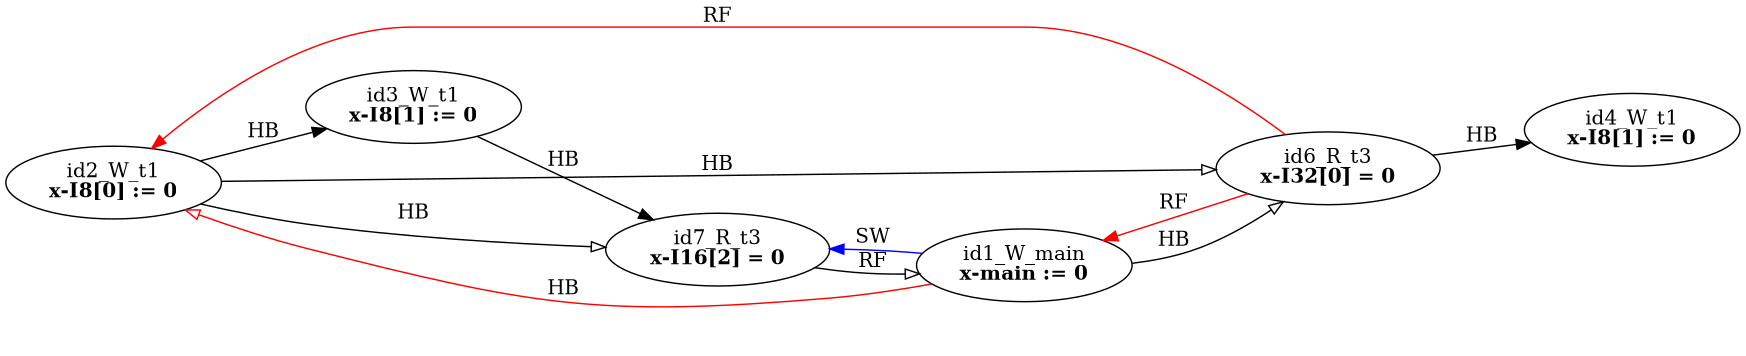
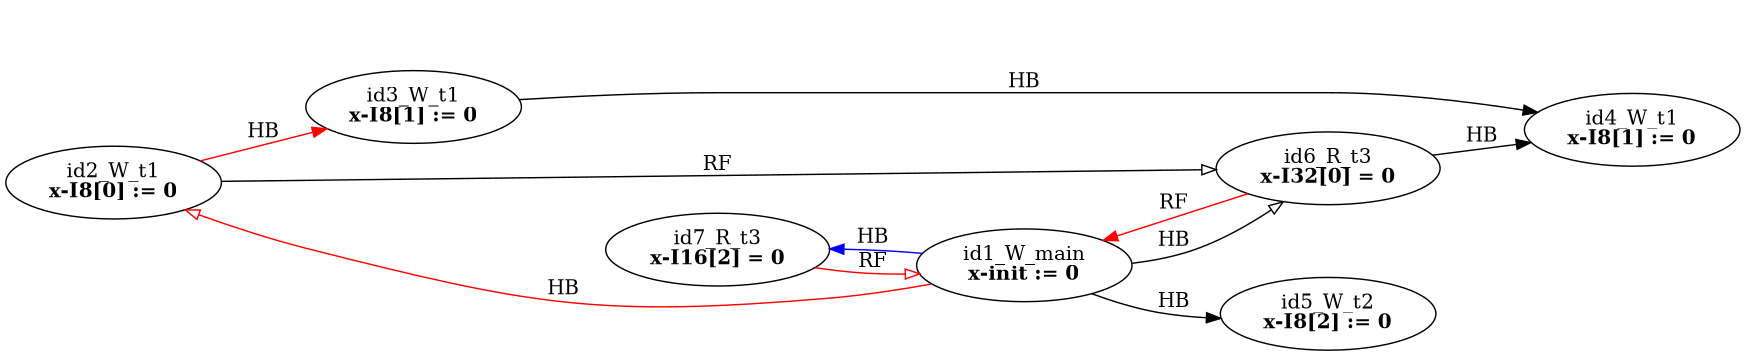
  digraph {
    rankdir=LR
    splines=true
    edge [arrowhead=normal color=black]
    n1 [label=<id2_W_t1<br/><B>x-I8[0] := 0</B>>]
    n2 [label=<id3_W_t1<br/><B>x-I8[1] := 0</B>>]
    n3 [label=<id6_R_t3<br/><B>x-I32[0] = 0</B>>]
    n4 [label=<id7_R_t3<br/><B>x-I16[2] = 0</B>>]
    n5 [label=<id4_W_t1<br/><B>x-I8[1] := 0</B>>]
-   n6 [label=<id1_W_main<br/><B>x-main := 0</B>>]
-   n1 -> n2 [label=HB]
-   n1 -> n3 [arrowhead=onormal label=HB]
-   n1 -> n4 [arrowhead=onormal label=HB]
-   n2 -> n4 [label=HB]
-   n3 -> n1 [color=red label=RF]
+   n6 [label=<id1_W_main<br/><B>x-init := 0</B>>]
+   n7 [label=<id5_W_t2<br/><B>x-I8[2] := 0</B>>]
+   n1 -> n2 [color=red label=HB]
+   n1 -> n3 [arrowhead=onormal label=RF]
+   n2 -> n5 [label=HB]
    n3 -> n5 [label=HB]
    n3 -> n6 [color=red label=RF]
-   n4 -> n6 [arrowhead=onormal label=RF]
+   n4 -> n6 [arrowhead=onormal color=red label=RF]
    n6 -> n1 [arrowhead=onormal color=red label=HB]
    n6 -> n3 [arrowhead=onormal label=HB]
-   n6 -> n4 [color=blue label=SW]
+   n6 -> n4 [color=blue label=HB]
+   n6 -> n7 [label=HB]
  }
